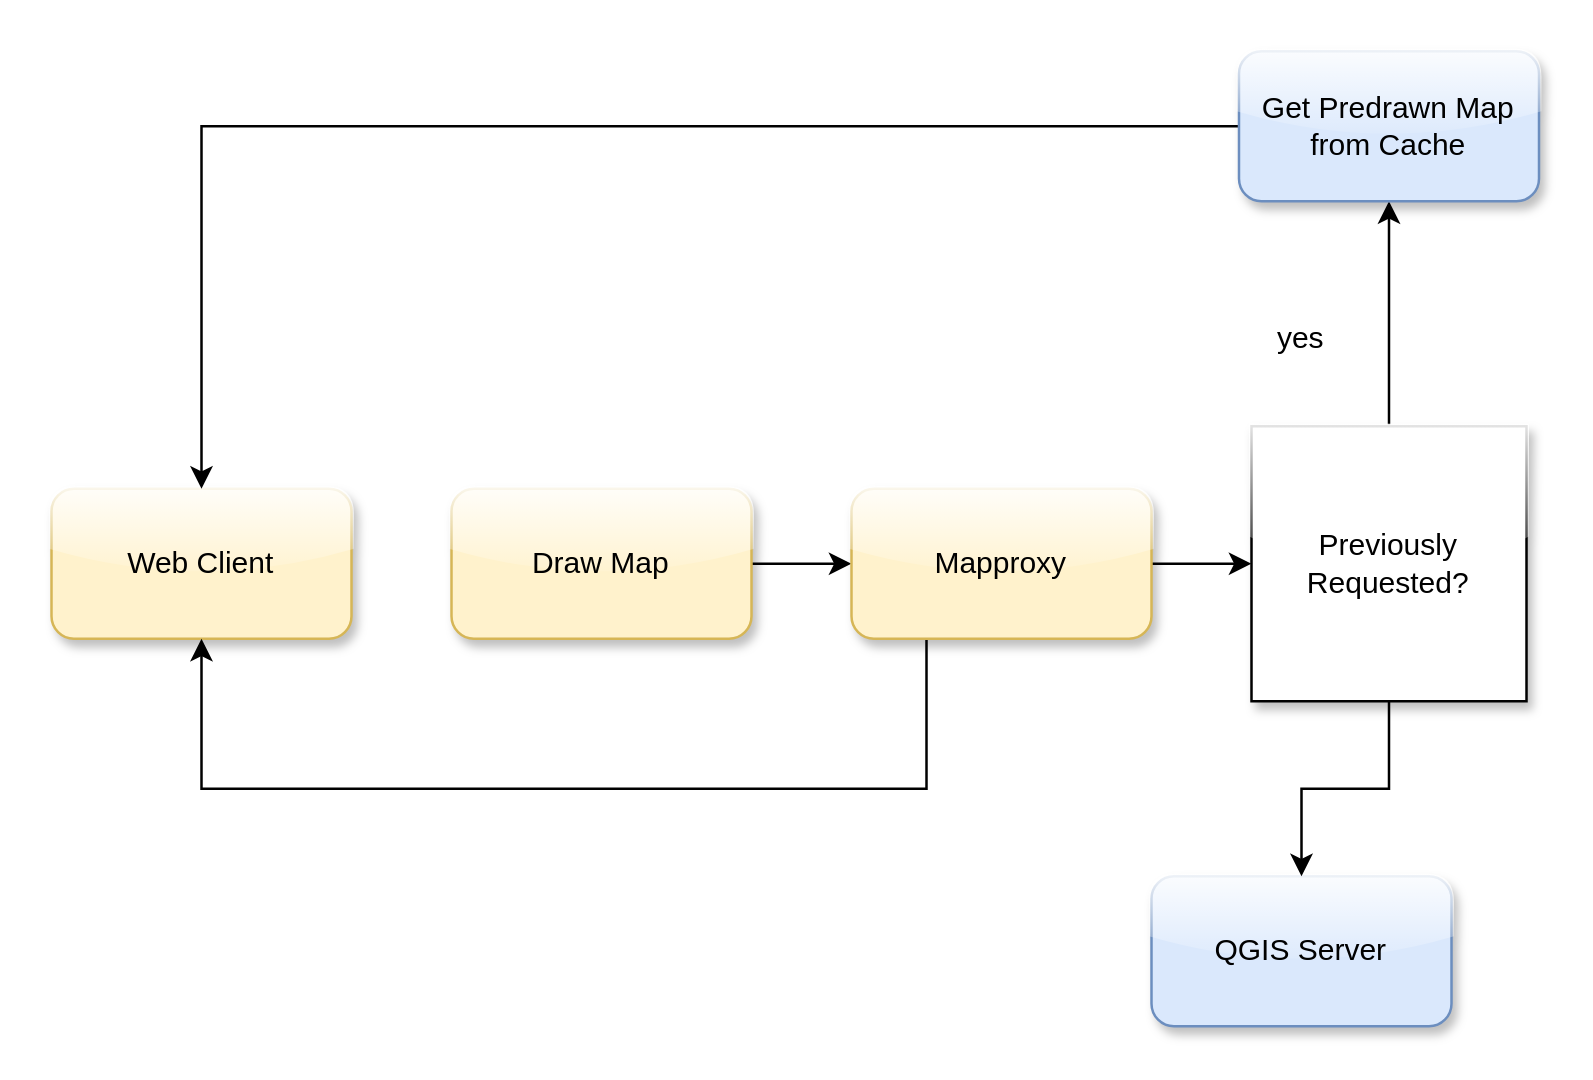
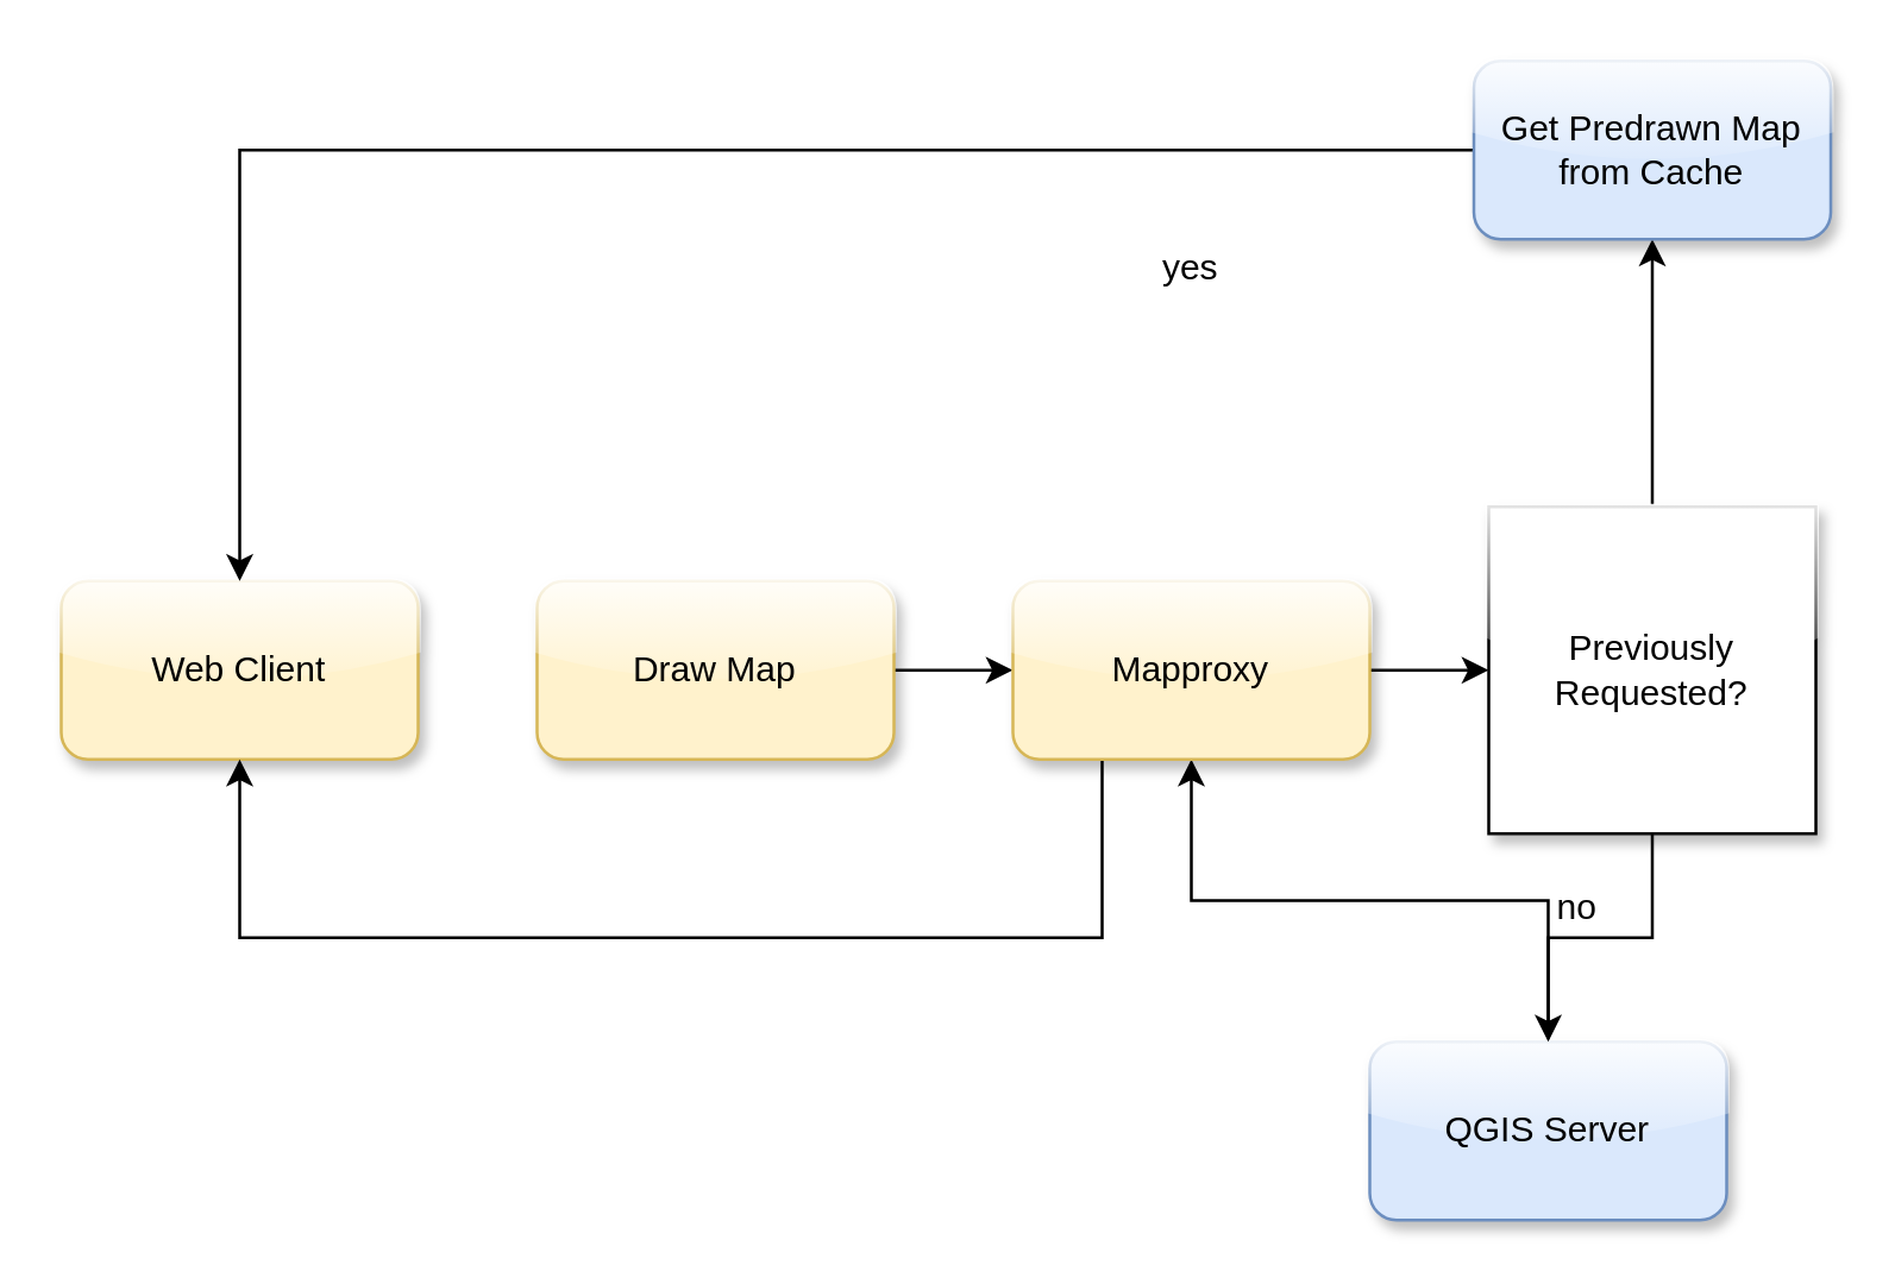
  <mxCell id="0" />
  <mxCell id="1" parent="0" />
  <mxCell id="2" value="Web Client" style="rounded=1;whiteSpace=wrap;html=1;glass=1;shadow=1;fillColor=#fff2cc;strokeColor=#d6b656;" vertex="1" parent="1"><mxGeometry x="20" y="195" width="120" height="60" as="geometry" /></mxCell>
  <mxCell id="3" style="edgeStyle=orthogonalEdgeStyle;rounded=0;orthogonalLoop=1;jettySize=auto;html=1;" edge="1" parent="1" source="4" target="9"><mxGeometry relative="1" as="geometry" /></mxCell>
  <mxCell id="4" value="Draw Map" style="rounded=1;whiteSpace=wrap;html=1;glass=1;shadow=1;fillColor=#fff2cc;strokeColor=#d6b656;" vertex="1" parent="1"><mxGeometry x="180" y="195" width="120" height="60" as="geometry" /></mxCell>
+ <mxCell id="5" style="edgeStyle=orthogonalEdgeStyle;rounded=0;orthogonalLoop=1;jettySize=auto;html=1;" edge="1" parent="1" source="6" target="9"><mxGeometry relative="1" as="geometry" /></mxCell>
  <mxCell id="6" value="QGIS Server" style="rounded=1;whiteSpace=wrap;html=1;glass=1;shadow=1;fillColor=#dae8fc;strokeColor=#6c8ebf;" vertex="1" parent="1"><mxGeometry x="460" y="350" width="120" height="60" as="geometry" /></mxCell>
  <mxCell id="7" style="edgeStyle=orthogonalEdgeStyle;rounded=0;orthogonalLoop=1;jettySize=auto;html=1;entryX=0;entryY=0.5;entryDx=0;entryDy=0;" edge="1" parent="1" source="9" target="12"><mxGeometry relative="1" as="geometry" /></mxCell>
  <mxCell id="8" style="edgeStyle=orthogonalEdgeStyle;rounded=0;orthogonalLoop=1;jettySize=auto;html=1;exitX=0.25;exitY=1;exitDx=0;exitDy=0;" edge="1" parent="1" source="9" target="2"><mxGeometry relative="1" as="geometry"><Array as="points"><mxPoint x="370" y="315" /><mxPoint x="80" y="315" /></Array></mxGeometry></mxCell>
  <mxCell id="9" value="Mapproxy" style="rounded=1;whiteSpace=wrap;html=1;glass=1;shadow=1;fillColor=#fff2cc;strokeColor=#d6b656;" vertex="1" parent="1"><mxGeometry x="340" y="195" width="120" height="60" as="geometry" /></mxCell>
  <mxCell id="10" style="edgeStyle=orthogonalEdgeStyle;rounded=0;orthogonalLoop=1;jettySize=auto;html=1;" edge="1" parent="1" source="12" target="6"><mxGeometry relative="1" as="geometry" /></mxCell>
  <mxCell id="11" style="edgeStyle=orthogonalEdgeStyle;rounded=0;orthogonalLoop=1;jettySize=auto;html=1;" edge="1" parent="1" source="12" target="15"><mxGeometry relative="1" as="geometry" /></mxCell>
  <mxCell id="12" value="Previously Requested?" style="whiteSpace=wrap;html=1;shadow=1;glass=1;rounded=0;" vertex="1" parent="1"><mxGeometry x="500" y="170" width="110" height="110" as="geometry" /></mxCell>
+ <mxCell id="13" value="no" style="text;html=1;strokeColor=none;fillColor=none;align=center;verticalAlign=middle;whiteSpace=wrap;rounded=0;shadow=1;glass=1;" vertex="1" parent="1"><mxGeometry x="510" y="295" width="40" height="20" as="geometry" /></mxCell>
  <mxCell id="14" style="edgeStyle=orthogonalEdgeStyle;rounded=0;orthogonalLoop=1;jettySize=auto;html=1;" edge="1" parent="1" source="15" target="2"><mxGeometry relative="1" as="geometry" /></mxCell>
  <mxCell id="15" value="Get Predrawn Map from Cache" style="rounded=1;whiteSpace=wrap;html=1;glass=1;shadow=1;fillColor=#dae8fc;strokeColor=#6c8ebf;" vertex="1" parent="1"><mxGeometry x="495" y="20" width="120" height="60" as="geometry" /></mxCell>
- <mxCell id="16" value="yes" style="text;html=1;strokeColor=none;fillColor=none;align=center;verticalAlign=middle;whiteSpace=wrap;rounded=0;shadow=1;glass=1;" vertex="1" parent="1"><mxGeometry x="500" y="125" width="40" height="20" as="geometry" /></mxCell>
+ <mxCell id="16" value="yes" style="text;html=1;strokeColor=none;fillColor=none;align=center;verticalAlign=middle;whiteSpace=wrap;rounded=0;shadow=1;glass=1;" vertex="1" parent="1"><mxGeometry x="380" y="80" width="40" height="20" as="geometry" /></mxCell>
